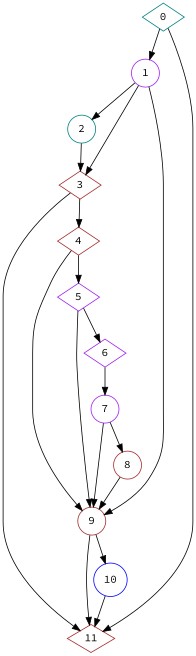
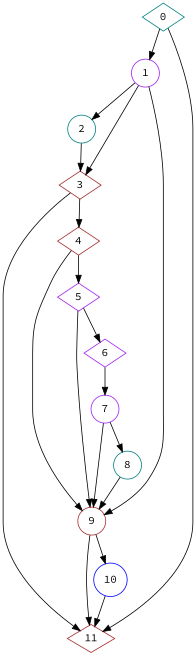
  digraph {
    fontname="Source Code Pro"
    node [color=purple fontname="Source Code Pro" shape=diamond]
    edge [fontname="Source Code Pro"]
    0 [color=teal]
    1 [shape=circle]
    11 [color=brown]
    2 [color=teal shape=circle]
    3 [color=brown]
    9 [color=brown shape=circle]
    4 [color=brown]
    5
    6
    10 [color=blue shape=circle]
    7 [shape=circle]
-   8 [color=brown shape=circle]
+   8 [color=teal shape=circle]
    0 -> 1
    0 -> 11
    1 -> 2
    1 -> 3
    1 -> 9
    2 -> 3
    3 -> 11
    3 -> 4
    9 -> 11
    9 -> 10
    4 -> 9
    4 -> 5
    5 -> 9
    5 -> 6
    6 -> 7
    10 -> 11
    7 -> 9
    7 -> 8
    8 -> 9
  }
